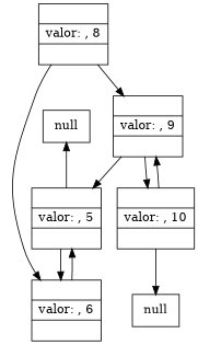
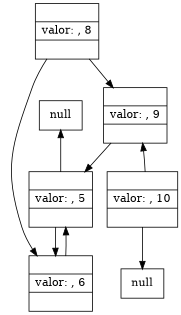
  digraph {
    rankdir=TB
    node [shape=record]
    n1 [label=null]
    n2 [label="{|valor: , 5|}"]
    n3 [label="{|valor: , 6|}"]
    n4 [label=null]
    n5 [label="{|valor: , 8|}"]
    n6 [label="{|valor: , 9|}"]
    n7 [label="{|valor: , 10|}"]
    n1 -> n2 [dir=back]
    n2 -> n3
    n3 -> n2
    n5 -> n3
    n5 -> n6
    n6 -> n2
-   n6 -> n7
    n7 -> n4
    n7 -> n6
  }
